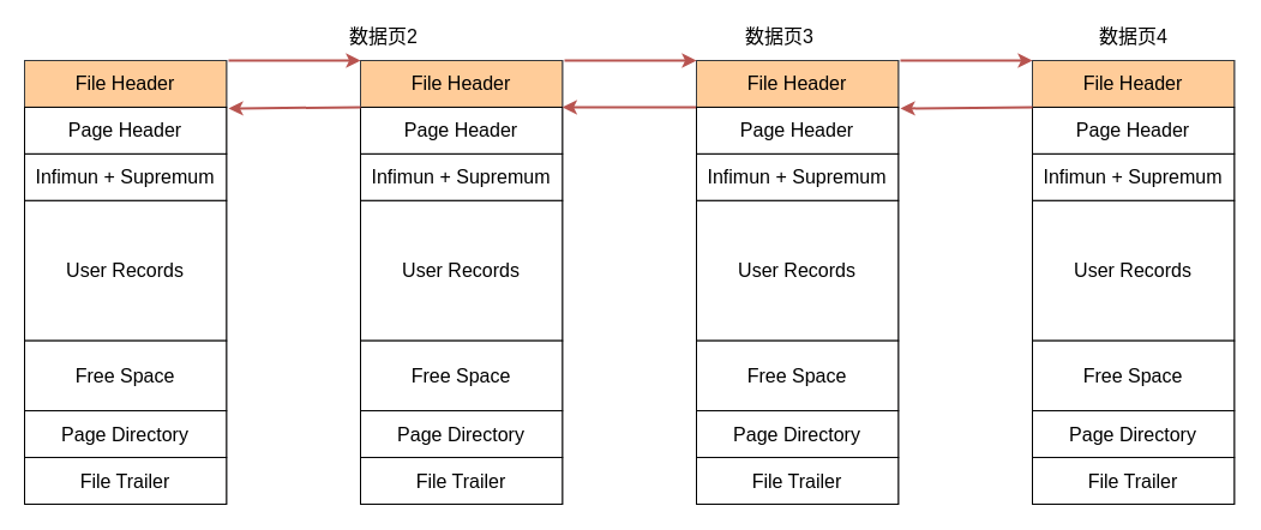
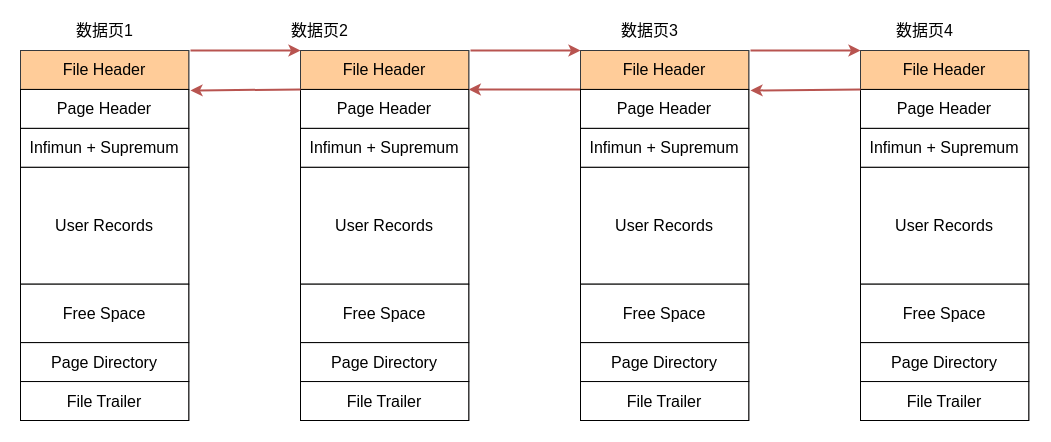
  <mxCell id="0" />
  <mxCell id="1" parent="0" />
  <mxCell id="2" value="" style="group" vertex="1" connectable="0" parent="1"><mxGeometry x="300" y="50" width="168.27" height="370" as="geometry" /></mxCell>
  <mxCell id="3" value="" style="group;fillColor=#ffcc99;strokeColor=#36393d;container=0;fontSize=16;" vertex="1" connectable="0" parent="2"><mxGeometry width="168.27" height="370" as="geometry" /></mxCell>
  <mxCell id="4" value="File Header" style="rounded=0;whiteSpace=wrap;html=1;fontSize=16;fillColor=#ffcc99;strokeColor=#36393d;" vertex="1" parent="2"><mxGeometry width="168.27" height="38.947" as="geometry" /></mxCell>
  <mxCell id="5" value="Page Header" style="rounded=0;whiteSpace=wrap;html=1;fontSize=16;" vertex="1" parent="2"><mxGeometry y="38.947" width="168.27" height="38.947" as="geometry" /></mxCell>
  <mxCell id="6" value="Infimun + Supremum" style="rounded=0;whiteSpace=wrap;html=1;fontSize=16;" vertex="1" parent="2"><mxGeometry y="77.895" width="168.27" height="38.947" as="geometry" /></mxCell>
  <mxCell id="7" value="User Records" style="rounded=0;whiteSpace=wrap;html=1;fontSize=16;" vertex="1" parent="2"><mxGeometry y="116.842" width="168.27" height="116.842" as="geometry" /></mxCell>
  <mxCell id="8" value="Free Space" style="rounded=0;whiteSpace=wrap;html=1;fontSize=16;" vertex="1" parent="2"><mxGeometry y="233.684" width="168.27" height="58.421" as="geometry" /></mxCell>
  <mxCell id="9" value="Page Directory" style="rounded=0;whiteSpace=wrap;html=1;fontSize=16;" vertex="1" parent="2"><mxGeometry y="292.105" width="168.27" height="38.947" as="geometry" /></mxCell>
  <mxCell id="10" value="&lt;span style=&quot;font-size: 16px&quot;&gt;File Trailer&lt;/span&gt;" style="rounded=0;whiteSpace=wrap;html=1;fontSize=16;" vertex="1" parent="2"><mxGeometry y="331.053" width="168.27" height="38.947" as="geometry" /></mxCell>
  <mxCell id="11" value="" style="group;fillColor=#ffcc99;strokeColor=#36393d;container=0;fontSize=16;" vertex="1" connectable="0" parent="1"><mxGeometry x="20" y="50" width="168.27" height="370" as="geometry" /></mxCell>
  <mxCell id="12" style="edgeStyle=orthogonalEdgeStyle;rounded=0;orthogonalLoop=1;jettySize=auto;html=1;entryX=0;entryY=0;entryDx=0;entryDy=0;strokeWidth=2;fillColor=#f8cecc;gradientColor=#ea6b66;strokeColor=#b85450;" edge="1" parent="1" target="4"><mxGeometry relative="1" as="geometry"><mxPoint x="190" y="50" as="sourcePoint" /><Array as="points"><mxPoint x="280" y="50" /><mxPoint x="280" y="50" /></Array></mxGeometry></mxCell>
  <mxCell id="13" value="File Header" style="rounded=0;whiteSpace=wrap;html=1;fontSize=16;fillColor=#ffcc99;strokeColor=#36393d;" vertex="1" parent="1"><mxGeometry x="20" y="50" width="168.27" height="38.947" as="geometry" /></mxCell>
  <mxCell id="14" value="Page Header" style="rounded=0;whiteSpace=wrap;html=1;fontSize=16;" vertex="1" parent="1"><mxGeometry x="20" y="88.947" width="168.27" height="38.947" as="geometry" /></mxCell>
  <mxCell id="15" value="Infimun + Supremum" style="rounded=0;whiteSpace=wrap;html=1;fontSize=16;" vertex="1" parent="1"><mxGeometry x="20" y="127.895" width="168.27" height="38.947" as="geometry" /></mxCell>
  <mxCell id="16" value="User Records" style="rounded=0;whiteSpace=wrap;html=1;fontSize=16;" vertex="1" parent="1"><mxGeometry x="20" y="166.842" width="168.27" height="116.842" as="geometry" /></mxCell>
  <mxCell id="17" value="Free Space" style="rounded=0;whiteSpace=wrap;html=1;fontSize=16;" vertex="1" parent="1"><mxGeometry x="20" y="283.684" width="168.27" height="58.421" as="geometry" /></mxCell>
  <mxCell id="18" value="Page Directory" style="rounded=0;whiteSpace=wrap;html=1;fontSize=16;" vertex="1" parent="1"><mxGeometry x="20" y="342.105" width="168.27" height="38.947" as="geometry" /></mxCell>
  <mxCell id="19" value="&lt;span style=&quot;font-size: 16px&quot;&gt;File Trailer&lt;/span&gt;" style="rounded=0;whiteSpace=wrap;html=1;fontSize=16;" vertex="1" parent="1"><mxGeometry x="20" y="381.053" width="168.27" height="38.947" as="geometry" /></mxCell>
  <mxCell id="20" style="rounded=0;orthogonalLoop=1;jettySize=auto;html=1;exitX=0;exitY=1;exitDx=0;exitDy=0;strokeWidth=2;fillColor=#f8cecc;gradientColor=#ea6b66;strokeColor=#b85450;" edge="1" parent="1" source="4"><mxGeometry relative="1" as="geometry"><mxPoint x="190" y="90" as="targetPoint" /></mxGeometry></mxCell>
  <mxCell id="21" value="" style="group" vertex="1" connectable="0" parent="1"><mxGeometry x="860" y="50" width="168.27" height="370" as="geometry" /></mxCell>
  <mxCell id="22" value="" style="group;fillColor=#ffcc99;strokeColor=#36393d;container=0;fontSize=16;" vertex="1" connectable="0" parent="21"><mxGeometry width="168.27" height="370" as="geometry" /></mxCell>
  <mxCell id="23" value="File Header" style="rounded=0;whiteSpace=wrap;html=1;fontSize=16;fillColor=#ffcc99;strokeColor=#36393d;" vertex="1" parent="21"><mxGeometry width="168.27" height="38.947" as="geometry" /></mxCell>
  <mxCell id="24" value="Page Header" style="rounded=0;whiteSpace=wrap;html=1;fontSize=16;" vertex="1" parent="21"><mxGeometry y="38.947" width="168.27" height="38.947" as="geometry" /></mxCell>
  <mxCell id="25" value="Infimun + Supremum" style="rounded=0;whiteSpace=wrap;html=1;fontSize=16;" vertex="1" parent="21"><mxGeometry y="77.895" width="168.27" height="38.947" as="geometry" /></mxCell>
  <mxCell id="26" value="User Records" style="rounded=0;whiteSpace=wrap;html=1;fontSize=16;" vertex="1" parent="21"><mxGeometry y="116.842" width="168.27" height="116.842" as="geometry" /></mxCell>
  <mxCell id="27" value="Free Space" style="rounded=0;whiteSpace=wrap;html=1;fontSize=16;" vertex="1" parent="21"><mxGeometry y="233.684" width="168.27" height="58.421" as="geometry" /></mxCell>
  <mxCell id="28" value="Page Directory" style="rounded=0;whiteSpace=wrap;html=1;fontSize=16;" vertex="1" parent="21"><mxGeometry y="292.105" width="168.27" height="38.947" as="geometry" /></mxCell>
  <mxCell id="29" value="&lt;span style=&quot;font-size: 16px&quot;&gt;File Trailer&lt;/span&gt;" style="rounded=0;whiteSpace=wrap;html=1;fontSize=16;" vertex="1" parent="21"><mxGeometry y="331.053" width="168.27" height="38.947" as="geometry" /></mxCell>
  <mxCell id="30" value="" style="group;fillColor=#ffcc99;strokeColor=#36393d;container=0;fontSize=16;" vertex="1" connectable="0" parent="1"><mxGeometry x="580" y="50" width="168.27" height="370" as="geometry" /></mxCell>
  <mxCell id="31" style="edgeStyle=orthogonalEdgeStyle;rounded=0;orthogonalLoop=1;jettySize=auto;html=1;entryX=0;entryY=0;entryDx=0;entryDy=0;strokeWidth=2;fillColor=#f8cecc;gradientColor=#ea6b66;strokeColor=#b85450;" edge="1" parent="1" target="23"><mxGeometry relative="1" as="geometry"><mxPoint x="750" y="50" as="sourcePoint" /><Array as="points"><mxPoint x="840" y="50" /><mxPoint x="840" y="50" /></Array></mxGeometry></mxCell>
  <mxCell id="32" style="edgeStyle=none;rounded=0;orthogonalLoop=1;jettySize=auto;html=1;entryX=1;entryY=1;entryDx=0;entryDy=0;exitX=0;exitY=1;exitDx=0;exitDy=0;fillColor=#f8cecc;strokeColor=#b85450;strokeWidth=2;gradientColor=#ea6b66;" edge="1" parent="1" source="33" target="4"><mxGeometry relative="1" as="geometry"><mxPoint x="540" y="60" as="targetPoint" /></mxGeometry></mxCell>
  <mxCell id="33" value="File Header" style="rounded=0;whiteSpace=wrap;html=1;fontSize=16;fillColor=#ffcc99;strokeColor=#36393d;" vertex="1" parent="1"><mxGeometry x="580" y="50" width="168.27" height="38.947" as="geometry" /></mxCell>
  <mxCell id="34" value="Page Header" style="rounded=0;whiteSpace=wrap;html=1;fontSize=16;" vertex="1" parent="1"><mxGeometry x="580" y="88.947" width="168.27" height="38.947" as="geometry" /></mxCell>
  <mxCell id="35" value="Infimun + Supremum" style="rounded=0;whiteSpace=wrap;html=1;fontSize=16;" vertex="1" parent="1"><mxGeometry x="580" y="127.895" width="168.27" height="38.947" as="geometry" /></mxCell>
  <mxCell id="36" value="User Records" style="rounded=0;whiteSpace=wrap;html=1;fontSize=16;" vertex="1" parent="1"><mxGeometry x="580" y="166.842" width="168.27" height="116.842" as="geometry" /></mxCell>
  <mxCell id="37" value="Free Space" style="rounded=0;whiteSpace=wrap;html=1;fontSize=16;" vertex="1" parent="1"><mxGeometry x="580" y="283.684" width="168.27" height="58.421" as="geometry" /></mxCell>
  <mxCell id="38" value="Page Directory" style="rounded=0;whiteSpace=wrap;html=1;fontSize=16;" vertex="1" parent="1"><mxGeometry x="580" y="342.105" width="168.27" height="38.947" as="geometry" /></mxCell>
  <mxCell id="39" value="&lt;span style=&quot;font-size: 16px&quot;&gt;File Trailer&lt;/span&gt;" style="rounded=0;whiteSpace=wrap;html=1;fontSize=16;" vertex="1" parent="1"><mxGeometry x="580" y="381.053" width="168.27" height="38.947" as="geometry" /></mxCell>
  <mxCell id="40" style="rounded=0;orthogonalLoop=1;jettySize=auto;html=1;exitX=0;exitY=1;exitDx=0;exitDy=0;strokeWidth=2;fillColor=#f8cecc;gradientColor=#ea6b66;strokeColor=#b85450;" edge="1" parent="1" source="23"><mxGeometry relative="1" as="geometry"><mxPoint x="750" y="90" as="targetPoint" /></mxGeometry></mxCell>
  <mxCell id="41" style="edgeStyle=none;rounded=0;orthogonalLoop=1;jettySize=auto;html=1;entryX=0;entryY=0;entryDx=0;entryDy=0;fillColor=#f8cecc;strokeColor=#b85450;strokeWidth=2;gradientColor=#ea6b66;" edge="1" parent="1" target="33"><mxGeometry relative="1" as="geometry"><mxPoint x="470" y="50" as="sourcePoint" /></mxGeometry></mxCell>
+ <mxCell id="42" value="数据页1" style="text;html=1;align=center;verticalAlign=middle;resizable=0;points=[];autosize=1;strokeColor=none;fillColor=none;fontSize=16;" vertex="1" parent="1"><mxGeometry x="69.13" y="20" width="70" height="20" as="geometry" /></mxCell>
  <mxCell id="43" value="数据页2" style="text;html=1;align=center;verticalAlign=middle;resizable=0;points=[];autosize=1;strokeColor=none;fillColor=none;fontSize=16;" vertex="1" parent="1"><mxGeometry x="284.13" y="20" width="70" height="20" as="geometry" /></mxCell>
  <mxCell id="44" value="数据页3" style="text;html=1;align=center;verticalAlign=middle;resizable=0;points=[];autosize=1;strokeColor=none;fillColor=none;fontSize=16;" vertex="1" parent="1"><mxGeometry x="614.14" y="20" width="70" height="20" as="geometry" /></mxCell>
- <mxCell id="45" value="数据页4" style="text;html=1;align=center;verticalAlign=middle;resizable=0;points=[];autosize=1;strokeColor=none;fillColor=none;fontSize=16;" vertex="1" parent="1"><mxGeometry x="909.13" y="20" width="70" height="20" as="geometry" /></mxCell>
+ <mxCell id="45" value="数据页4" style="text;html=1;align=center;verticalAlign=middle;resizable=0;points=[];autosize=1;strokeColor=none;fillColor=none;fontSize=16;" vertex="1" parent="1"><mxGeometry x="889.13" y="20" width="70" height="20" as="geometry" /></mxCell>
